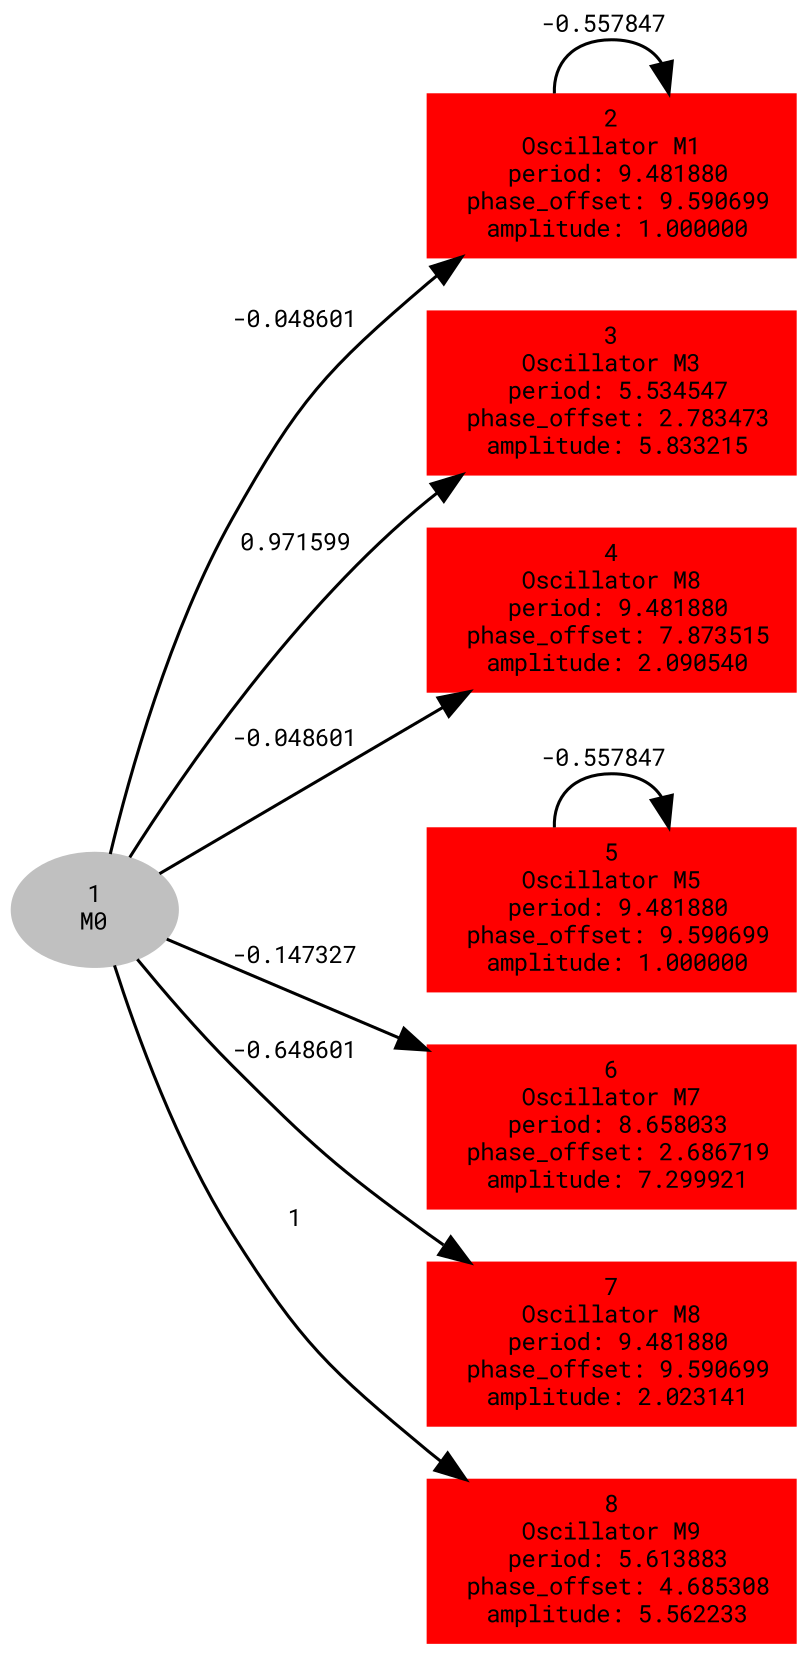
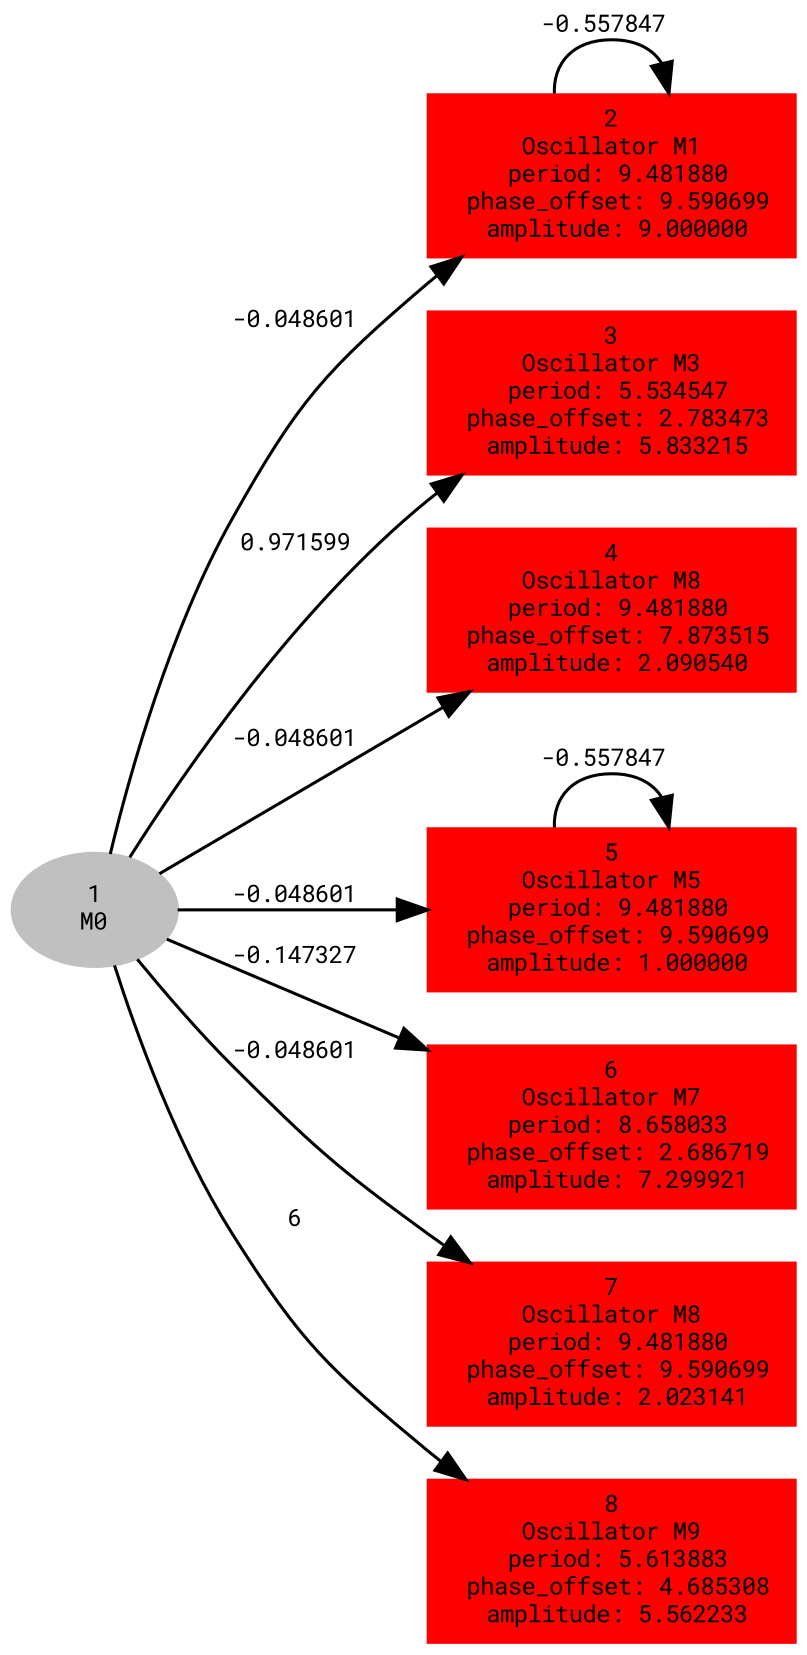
  digraph {
    fontname="Roboto Mono"
    forcelabels=true
    rankdir=LR
    node [color=red fontname="Roboto Mono" fontsize=8 style=filled shape=box]
    edge [fontname="Roboto Mono" fontsize=8]
    n1 [color=grey label=<1<BR/>M0> shape=""]
-   n2 [label=<2<BR />Oscillator M1<BR /> period: 9.481880<BR /> phase_offset: 9.590699<BR /> amplitude: 1.000000>]
+   n2 [label=<2<BR />Oscillator M1<BR /> period: 9.481880<BR /> phase_offset: 9.590699<BR /> amplitude: 9.000000>]
    n3 [label=<3<BR />Oscillator M3<BR /> period: 5.534547<BR /> phase_offset: 2.783473<BR /> amplitude: 5.833215>]
    n4 [label=<4<BR />Oscillator M8<BR /> period: 9.481880<BR /> phase_offset: 7.873515<BR /> amplitude: 2.090540>]
    n5 [label=<5<BR />Oscillator M5<BR /> period: 9.481880<BR /> phase_offset: 9.590699<BR /> amplitude: 1.000000>]
    n6 [label=<6<BR />Oscillator M7<BR /> period: 8.658033<BR /> phase_offset: 2.686719<BR /> amplitude: 7.299921>]
    n7 [label=<7<BR />Oscillator M8<BR /> period: 9.481880<BR /> phase_offset: 9.590699<BR /> amplitude: 2.023141>]
    n8 [label=<8<BR />Oscillator M9<BR /> period: 5.613883<BR /> phase_offset: 4.685308<BR /> amplitude: 5.562233>]
    n1 -> n2 [label="-0.048601 "]
    n1 -> n3 [label="0.971599 "]
    n1 -> n4 [label="-0.048601 "]
+   n1 -> n5 [label="-0.048601 "]
    n1 -> n6 [label="-0.147327 "]
-   n1 -> n7 [label="-0.648601 "]
-   n1 -> n8 [label="1 "]
+   n1 -> n7 [label="-0.048601 "]
+   n1 -> n8 [label="6 "]
    n2 -> n2 [label="-0.557847 "]
    n5 -> n5 [label="-0.557847 "]
  }
